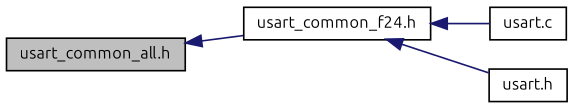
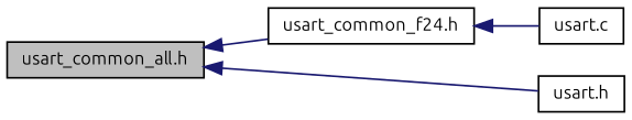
  digraph {
    fontname=Ubuntu
    rankdir=LR
    node [color=black fillcolor=white fontname=Ubuntu fontsize=10 shape=record style=filled]
    edge [color=midnightblue dir=back fontname=Ubuntu fontsize=10 labelfontname=Helvetica labelfontsize=10 style=solid]
    n1 [fillcolor=grey75 fontcolor=black height=0.2 label="usart_common_all.h" width=0.4]
    n2 [height=0.2 label="usart_common_f24.h" width=0.4]
    n3 [height=0.2 label="usart.c" width=0.4]
    n4 [height=0.2 label="usart.h" width=0.4]
    n1 -> n2
    n2 -> n3
-   n2 -> n4
+   n1 -> n4
  }
